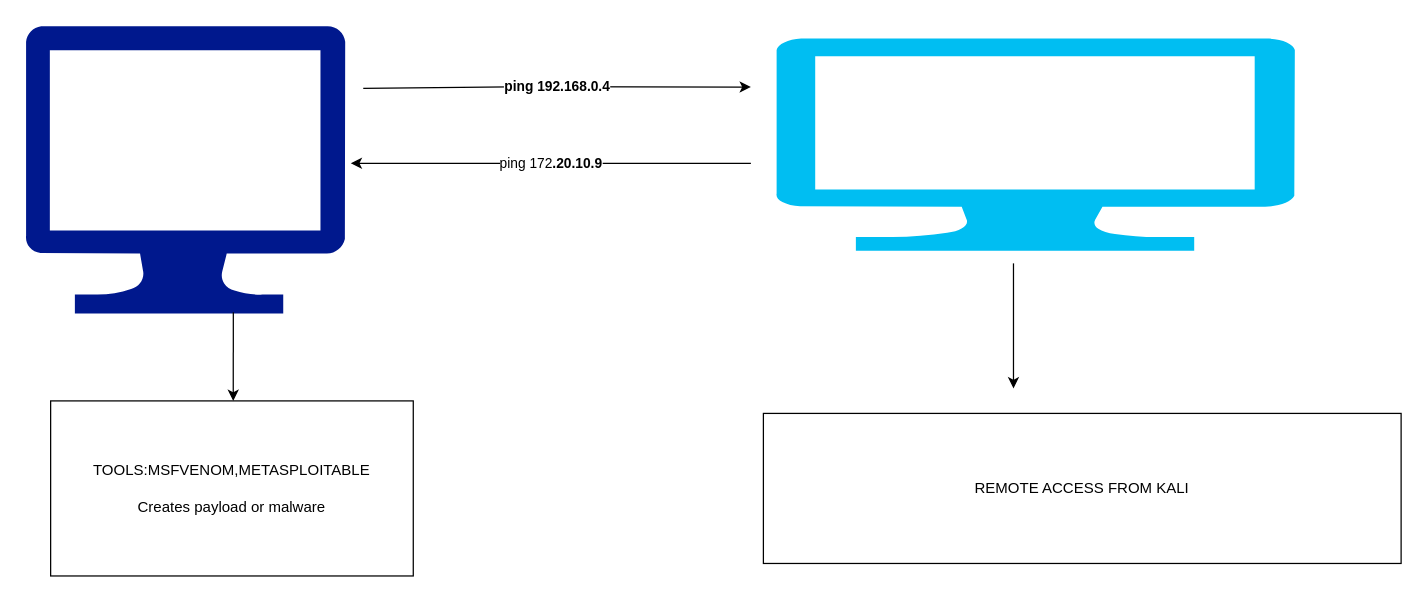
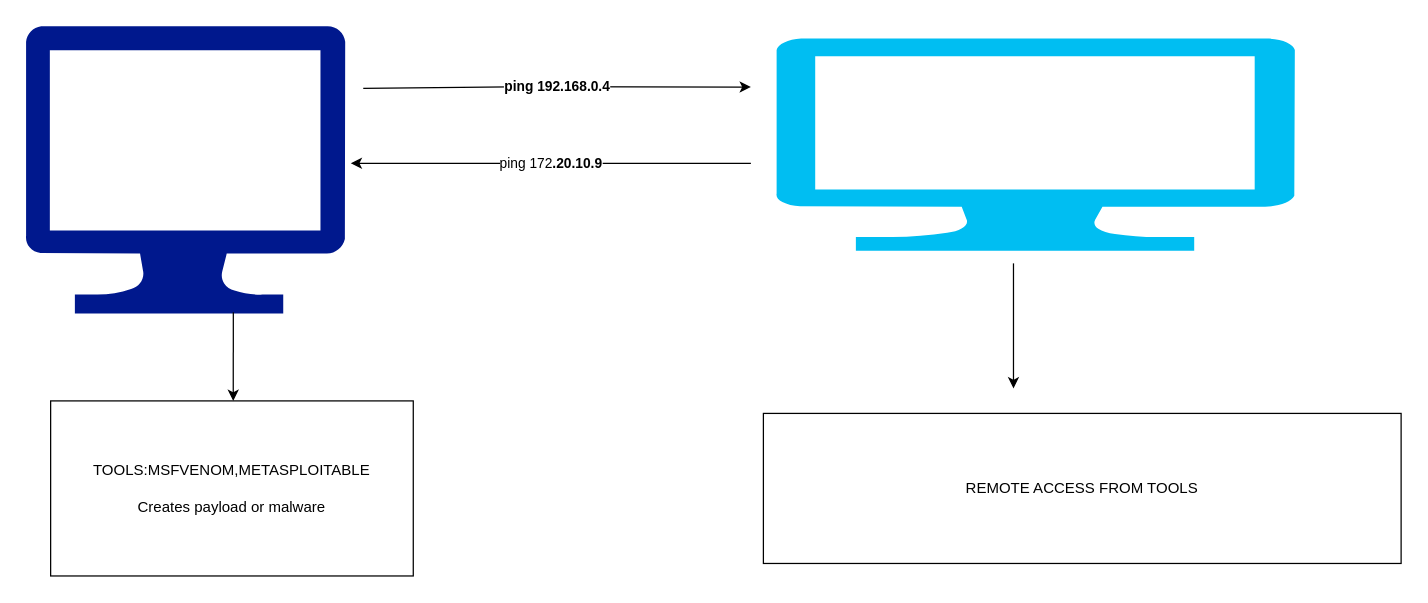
  <mxCell id="0" />
  <mxCell id="1" parent="0" />
  <mxCell id="2" value="" style="verticalLabelPosition=bottom;html=1;verticalAlign=top;align=center;strokeColor=none;fillColor=#00BEF2;shape=mxgraph.azure.computer;pointerEvents=1;" vertex="1" parent="1"><mxGeometry x="620" y="30" width="415" height="170" as="geometry" /></mxCell>
  <mxCell id="3" value="" style="sketch=0;aspect=fixed;pointerEvents=1;shadow=0;dashed=0;html=1;strokeColor=none;labelPosition=center;verticalLabelPosition=bottom;verticalAlign=top;align=center;fillColor=#00188D;shape=mxgraph.azure.computer" vertex="1" parent="1"><mxGeometry x="20" y="20" width="255.56" height="230" as="geometry" /></mxCell>
  <mxCell id="4" value="ping 192.168.0.4" style="endArrow=classic;html=1;rounded=0;fontStyle=1" edge="1" parent="1"><mxGeometry width="50" height="50" relative="1" as="geometry"><mxPoint x="290" y="70" as="sourcePoint" /><mxPoint x="600" y="69" as="targetPoint" /><Array as="points"><mxPoint x="420" y="68.75" /></Array></mxGeometry></mxCell>
  <mxCell id="5" value="" style="endArrow=classic;html=1;rounded=0;exitX=0.65;exitY=0.996;exitDx=0;exitDy=0;exitPerimeter=0;" edge="1" parent="1" source="3"><mxGeometry width="50" height="50" relative="1" as="geometry"><mxPoint x="440" y="320" as="sourcePoint" /><mxPoint x="186" y="320" as="targetPoint" /></mxGeometry></mxCell>
  <mxCell id="6" value="&lt;div&gt;TOOLS:MSFVENOM,METASPLOITABLE&lt;/div&gt;&lt;div&gt;&lt;br&gt;&lt;/div&gt;&lt;div&gt;Creates payload or malware&lt;br&gt;&lt;/div&gt;" style="rounded=0;whiteSpace=wrap;html=1;" vertex="1" parent="1"><mxGeometry x="40" y="320" width="290" height="140" as="geometry" /></mxCell>
  <mxCell id="7" value="" style="endArrow=classic;html=1;rounded=0;" edge="1" parent="1"><mxGeometry width="50" height="50" relative="1" as="geometry"><mxPoint x="810" y="210" as="sourcePoint" /><mxPoint x="810" y="310" as="targetPoint" /></mxGeometry></mxCell>
- <mxCell id="8" value="REMOTE ACCESS FROM KALI" style="rounded=0;whiteSpace=wrap;html=1;" vertex="1" parent="1"><mxGeometry x="610" y="330" width="510" height="120" as="geometry" /></mxCell>
+ <mxCell id="8" value="REMOTE ACCESS FROM TOOLS" style="rounded=0;whiteSpace=wrap;html=1;" vertex="1" parent="1"><mxGeometry x="610" y="330" width="510" height="120" as="geometry" /></mxCell>
  <mxCell id="9" value="ping 172&lt;b&gt;.20.10.9&lt;/b&gt;" style="endArrow=classic;html=1;rounded=0;" edge="1" parent="1"><mxGeometry width="50" height="50" relative="1" as="geometry"><mxPoint x="600" y="130" as="sourcePoint" /><mxPoint x="280" y="130" as="targetPoint" /></mxGeometry></mxCell>
